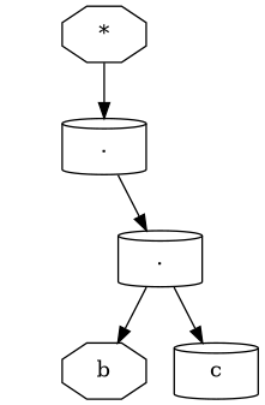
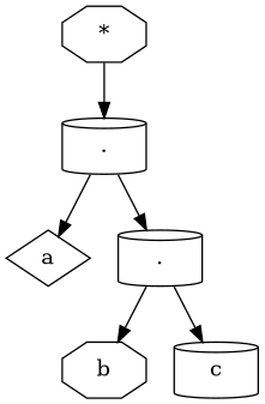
  digraph {
    node [shape=cylinder]
    n1 [label="*" shape=octagon]
    n2 [label="."]
+   n3 [label=a shape=diamond]
    n4 [label="."]
    n5 [label=b shape=octagon]
    n6 [label=c]
    n1 -> n2
+   n2 -> n3
    n2 -> n4
    n4 -> n5
    n4 -> n6
  }
